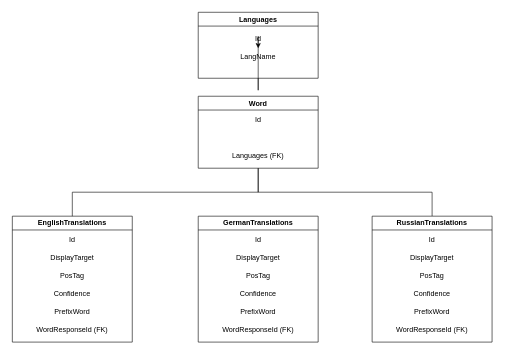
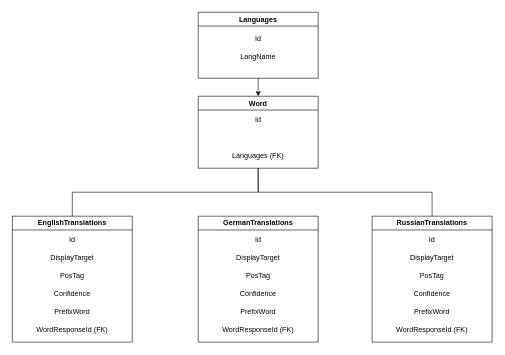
  <mxCell id="0" />
  <mxCell id="1" parent="0" />
  <mxCell id="2" value="EnglishTranslations" style="swimlane;whiteSpace=wrap;html=1;" vertex="1" parent="1"><mxGeometry x="20" y="360" width="200" height="210" as="geometry" /></mxCell>
  <mxCell id="3" value="Id" style="rounded=0;whiteSpace=wrap;html=1;fillColor=none;strokeColor=none;align=center;" vertex="1" parent="2"><mxGeometry y="24" width="200" height="30" as="geometry" /></mxCell>
  <mxCell id="4" value="PosTag" style="rounded=0;whiteSpace=wrap;html=1;fillColor=none;strokeColor=none;" vertex="1" parent="2"><mxGeometry y="84" width="200" height="30" as="geometry" /></mxCell>
  <mxCell id="5" value="Confidence" style="rounded=0;whiteSpace=wrap;html=1;fillColor=none;strokeColor=none;" vertex="1" parent="2"><mxGeometry y="114" width="200" height="30" as="geometry" /></mxCell>
  <mxCell id="6" value="DisplayTarget" style="rounded=0;whiteSpace=wrap;html=1;fillColor=none;strokeColor=none;" vertex="1" parent="2"><mxGeometry y="54" width="200" height="30" as="geometry" /></mxCell>
  <mxCell id="7" value="PrefixWord" style="rounded=0;whiteSpace=wrap;html=1;fillColor=none;strokeColor=none;" vertex="1" parent="2"><mxGeometry y="144" width="200" height="30" as="geometry" /></mxCell>
  <mxCell id="8" value="WordResponseId (FK)" style="rounded=0;whiteSpace=wrap;html=1;fillColor=none;strokeColor=none;" vertex="1" parent="2"><mxGeometry y="174" width="200" height="30" as="geometry" /></mxCell>
  <mxCell id="9" style="edgeStyle=orthogonalEdgeStyle;rounded=0;orthogonalLoop=1;jettySize=auto;html=1;exitX=0.5;exitY=1;exitDx=0;exitDy=0;endArrow=none;" edge="1" parent="1" source="10" target="24"><mxGeometry relative="1" as="geometry" /></mxCell>
  <mxCell id="10" value="Word" style="swimlane;whiteSpace=wrap;html=1;" vertex="1" parent="1"><mxGeometry x="330" y="160" width="200" height="120" as="geometry" /></mxCell>
  <mxCell id="11" value="Id" style="rounded=0;whiteSpace=wrap;html=1;fillColor=none;strokeColor=none;align=center;" vertex="1" parent="10"><mxGeometry y="24" width="200" height="30" as="geometry" /></mxCell>
  <mxCell id="12" value="Languages (FK)" style="rounded=0;whiteSpace=wrap;html=1;fillColor=none;strokeColor=none;align=center;" vertex="1" parent="10"><mxGeometry y="84" width="200" height="30" as="geometry" /></mxCell>
- <mxCell id="13" style="edgeStyle=orthogonalEdgeStyle;rounded=0;orthogonalLoop=1;jettySize=auto;html=1;exitX=0.5;exitY=1;exitDx=0;exitDy=0;" edge="1" parent="1" source="14" target="16"><mxGeometry relative="1" as="geometry" /></mxCell>
+ <mxCell id="13" style="edgeStyle=orthogonalEdgeStyle;rounded=0;orthogonalLoop=1;jettySize=auto;html=1;exitX=0.5;exitY=1;exitDx=0;exitDy=0;entryX=0.5;entryY=0;entryDx=0;entryDy=0;" edge="1" parent="1" source="14" target="10"><mxGeometry relative="1" as="geometry" /></mxCell>
  <mxCell id="14" value="Languages" style="swimlane;whiteSpace=wrap;html=1;" vertex="1" parent="1"><mxGeometry x="330" y="20" width="200" height="110" as="geometry" /></mxCell>
  <mxCell id="15" value="Id" style="rounded=0;whiteSpace=wrap;html=1;fillColor=none;strokeColor=none;align=center;" vertex="1" parent="14"><mxGeometry y="30" width="200" height="30" as="geometry" /></mxCell>
  <mxCell id="16" value="LangName" style="rounded=0;whiteSpace=wrap;html=1;fillColor=none;strokeColor=none;align=center;" vertex="1" parent="14"><mxGeometry y="60" width="200" height="30" as="geometry" /></mxCell>
  <mxCell id="17" value="GermanTranslations" style="swimlane;whiteSpace=wrap;html=1;" vertex="1" parent="1"><mxGeometry x="330" y="360" width="200" height="210" as="geometry" /></mxCell>
  <mxCell id="18" value="Id" style="rounded=0;whiteSpace=wrap;html=1;fillColor=none;strokeColor=none;align=center;" vertex="1" parent="17"><mxGeometry y="24" width="200" height="30" as="geometry" /></mxCell>
  <mxCell id="19" value="PosTag" style="rounded=0;whiteSpace=wrap;html=1;fillColor=none;strokeColor=none;" vertex="1" parent="17"><mxGeometry y="84" width="200" height="30" as="geometry" /></mxCell>
  <mxCell id="20" value="Confidence" style="rounded=0;whiteSpace=wrap;html=1;fillColor=none;strokeColor=none;" vertex="1" parent="17"><mxGeometry y="114" width="200" height="30" as="geometry" /></mxCell>
  <mxCell id="21" value="DisplayTarget" style="rounded=0;whiteSpace=wrap;html=1;fillColor=none;strokeColor=none;" vertex="1" parent="17"><mxGeometry y="54" width="200" height="30" as="geometry" /></mxCell>
  <mxCell id="22" value="PrefixWord" style="rounded=0;whiteSpace=wrap;html=1;fillColor=none;strokeColor=none;" vertex="1" parent="17"><mxGeometry y="144" width="200" height="30" as="geometry" /></mxCell>
  <mxCell id="23" value="WordResponseId (FK)" style="rounded=0;whiteSpace=wrap;html=1;fillColor=none;strokeColor=none;" vertex="1" parent="17"><mxGeometry y="174" width="200" height="30" as="geometry" /></mxCell>
  <mxCell id="24" value="RussianTranslations" style="swimlane;whiteSpace=wrap;html=1;" vertex="1" parent="1"><mxGeometry x="620" y="360" width="200" height="210" as="geometry" /></mxCell>
  <mxCell id="25" value="Id" style="rounded=0;whiteSpace=wrap;html=1;fillColor=none;strokeColor=none;align=center;" vertex="1" parent="24"><mxGeometry y="24" width="200" height="30" as="geometry" /></mxCell>
  <mxCell id="26" value="PosTag" style="rounded=0;whiteSpace=wrap;html=1;fillColor=none;strokeColor=none;" vertex="1" parent="24"><mxGeometry y="84" width="200" height="30" as="geometry" /></mxCell>
  <mxCell id="27" value="Confidence" style="rounded=0;whiteSpace=wrap;html=1;fillColor=none;strokeColor=none;" vertex="1" parent="24"><mxGeometry y="114" width="200" height="30" as="geometry" /></mxCell>
  <mxCell id="28" value="DisplayTarget" style="rounded=0;whiteSpace=wrap;html=1;fillColor=none;strokeColor=none;" vertex="1" parent="24"><mxGeometry y="54" width="200" height="30" as="geometry" /></mxCell>
  <mxCell id="29" value="PrefixWord" style="rounded=0;whiteSpace=wrap;html=1;fillColor=none;strokeColor=none;" vertex="1" parent="24"><mxGeometry y="144" width="200" height="30" as="geometry" /></mxCell>
  <mxCell id="30" value="WordResponseId (FK)" style="rounded=0;whiteSpace=wrap;html=1;fillColor=none;strokeColor=none;" vertex="1" parent="24"><mxGeometry y="174" width="200" height="30" as="geometry" /></mxCell>
  <mxCell id="31" style="edgeStyle=orthogonalEdgeStyle;rounded=0;orthogonalLoop=1;jettySize=auto;html=1;exitX=0.5;exitY=1;exitDx=0;exitDy=0;endArrow=none;" edge="1" parent="1" source="10" target="2"><mxGeometry relative="1" as="geometry"><mxPoint x="150" y="260" as="sourcePoint" /></mxGeometry></mxCell>
